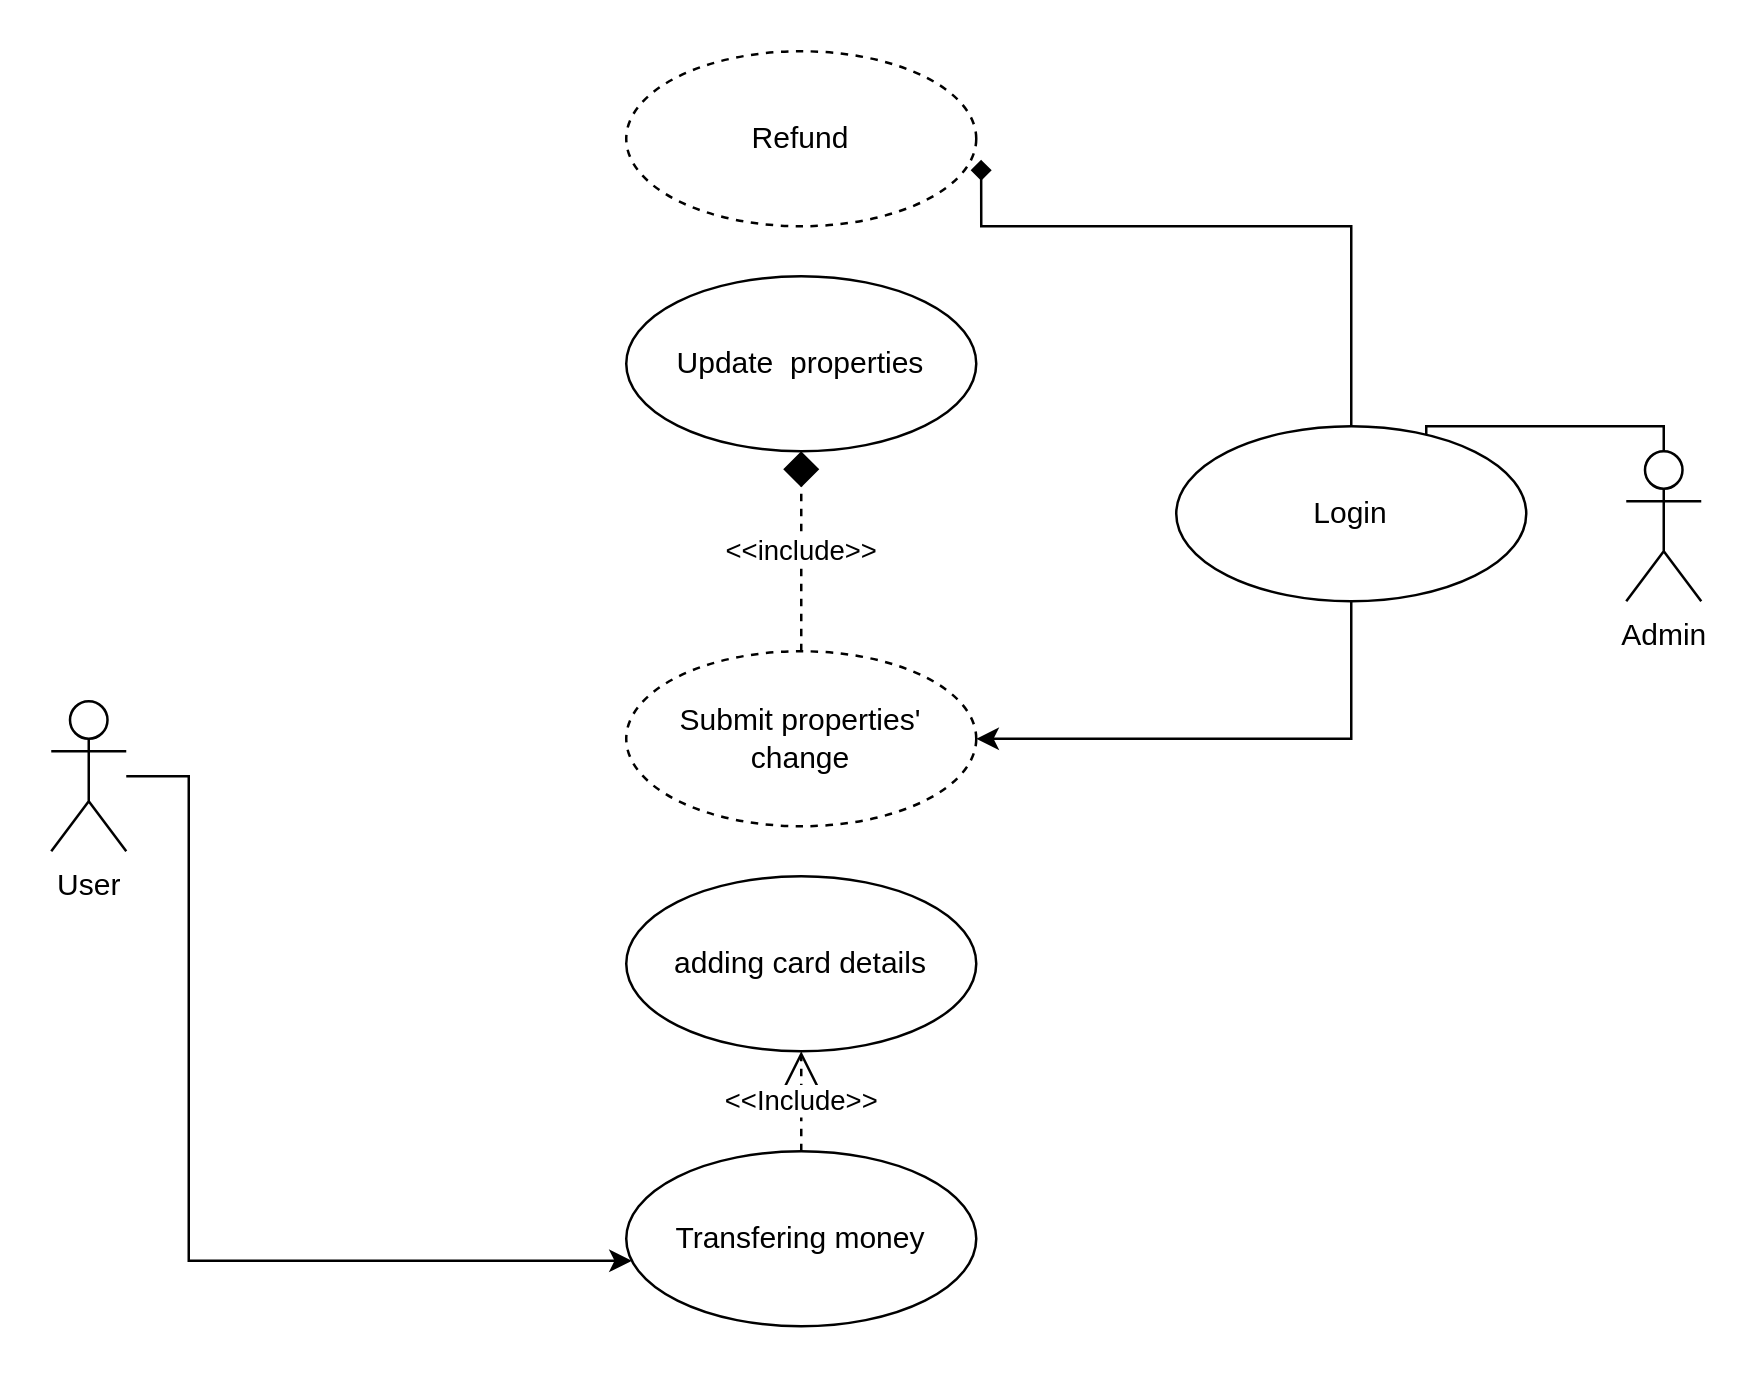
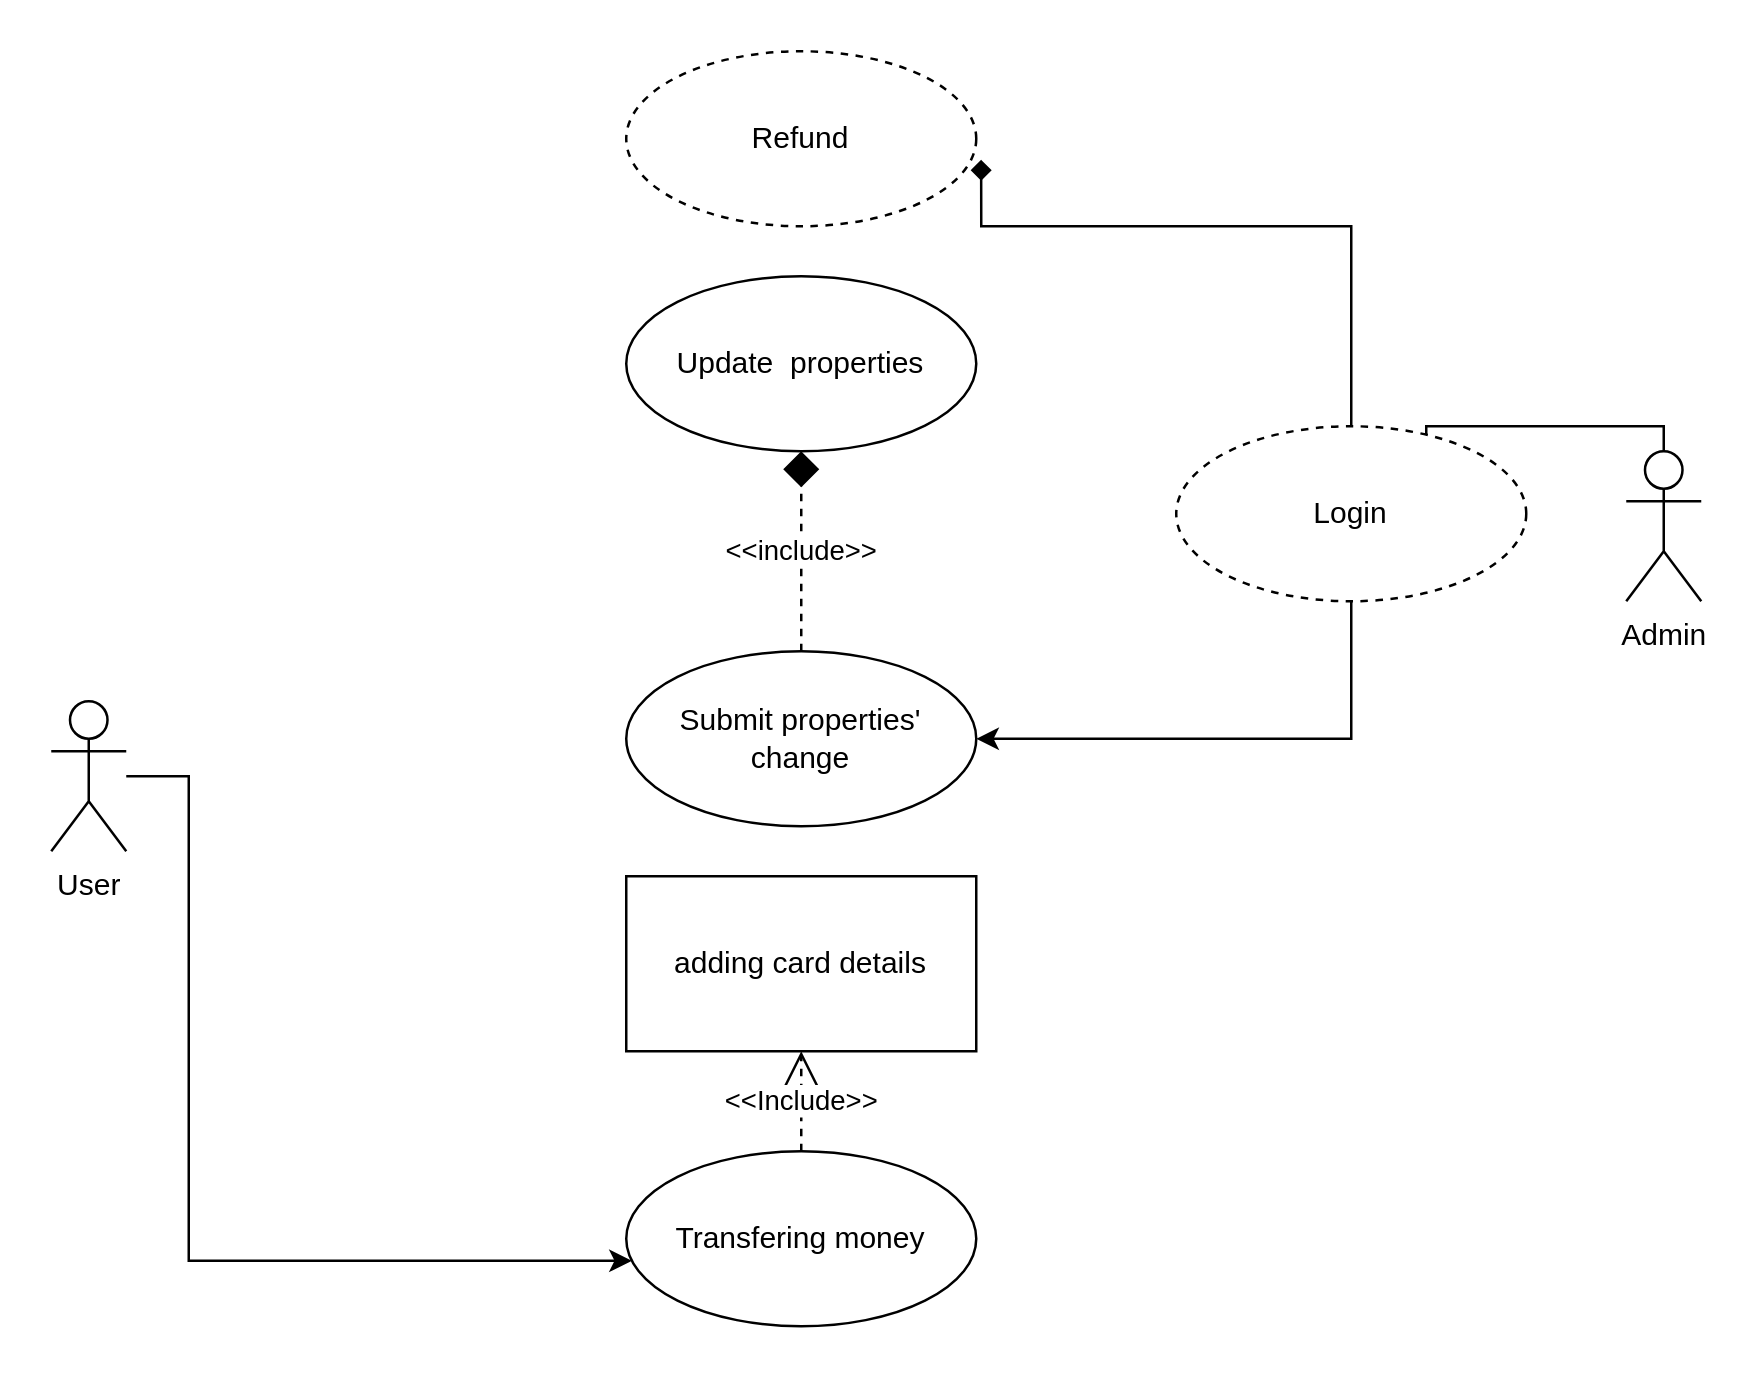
  <mxCell id="0" />
  <mxCell id="1" parent="0" />
  <mxCell id="2" style="edgeStyle=orthogonalEdgeStyle;rounded=0;orthogonalLoop=1;jettySize=auto;html=1;entryX=0.016;entryY=0.626;entryDx=0;entryDy=0;entryPerimeter=0;" parent="1" source="3" target="14" edge="1"><mxGeometry relative="1" as="geometry"><mxPoint x="250" y="480" as="targetPoint" /><Array as="points"><mxPoint x="75" y="504" /></Array></mxGeometry></mxCell>
  <mxCell id="3" value="User" style="shape=umlActor;verticalLabelPosition=bottom;verticalAlign=top;html=1;outlineConnect=0;" parent="1" vertex="1"><mxGeometry x="20" y="280" width="30" height="60" as="geometry" /></mxCell>
  <mxCell id="4" style="edgeStyle=orthogonalEdgeStyle;rounded=0;orthogonalLoop=1;jettySize=auto;html=1;entryX=1;entryY=0.5;entryDx=0;entryDy=0;" parent="1" source="5" target="7" edge="1"><mxGeometry relative="1" as="geometry"><Array as="points"><mxPoint x="645" y="170" /><mxPoint x="570" y="170" /><mxPoint x="570" y="65" /></Array></mxGeometry></mxCell>
  <mxCell id="5" value="Admin" style="shape=umlActor;verticalLabelPosition=bottom;verticalAlign=top;html=1;outlineConnect=0;" parent="1" vertex="1"><mxGeometry x="650" y="180" width="30" height="60" as="geometry" /></mxCell>
  <mxCell id="6" style="edgeStyle=orthogonalEdgeStyle;rounded=0;orthogonalLoop=1;jettySize=auto;html=1;entryX=1.014;entryY=0.62;entryDx=0;entryDy=0;entryPerimeter=0;endArrow=diamond;" parent="1" source="7" target="12" edge="1"><mxGeometry relative="1" as="geometry"><Array as="points"><mxPoint x="540" y="90" /><mxPoint x="392" y="90" /></Array></mxGeometry></mxCell>
- <mxCell id="7" value="Login" style="ellipse;whiteSpace=wrap;html=1;" parent="1" vertex="1"><mxGeometry x="470" y="170" width="140" height="70" as="geometry" /></mxCell>
+ <mxCell id="7" value="Login" style="ellipse;whiteSpace=wrap;html=1;dashed=1;" parent="1" vertex="1"><mxGeometry x="470" y="170" width="140" height="70" as="geometry" /></mxCell>
  <mxCell id="8" value="Update&amp;nbsp; properties" style="ellipse;whiteSpace=wrap;html=1;" parent="1" vertex="1"><mxGeometry x="250" y="110" width="140" height="70" as="geometry" /></mxCell>
- <mxCell id="9" value="Submit properties' change" style="ellipse;whiteSpace=wrap;html=1;dashed=1;" parent="1" vertex="1"><mxGeometry x="250" y="260" width="140" height="70" as="geometry" /></mxCell>
+ <mxCell id="9" value="Submit properties' change" style="ellipse;whiteSpace=wrap;html=1;" parent="1" vertex="1"><mxGeometry x="250" y="260" width="140" height="70" as="geometry" /></mxCell>
  <mxCell id="10" style="edgeStyle=orthogonalEdgeStyle;rounded=0;orthogonalLoop=1;jettySize=auto;html=1;entryX=1;entryY=0.5;entryDx=0;entryDy=0;exitX=0.5;exitY=1;exitDx=0;exitDy=0;" parent="1" source="7" target="9" edge="1"><mxGeometry relative="1" as="geometry"><mxPoint x="650" y="220" as="sourcePoint" /><mxPoint x="400" y="75" as="targetPoint" /><Array as="points"><mxPoint x="540" y="295" /></Array></mxGeometry></mxCell>
  <mxCell id="11" value="&amp;lt;&amp;lt;include&amp;gt;&amp;gt;" style="endArrow=diamond;endSize=12;dashed=1;html=1;rounded=0;edgeStyle=orthogonalEdgeStyle;exitX=0.5;exitY=0;exitDx=0;exitDy=0;" parent="1" source="9" target="8" edge="1"><mxGeometry width="160" relative="1" as="geometry"><mxPoint x="320" y="250" as="sourcePoint" /><mxPoint x="430" y="190" as="targetPoint" /><Array as="points" /></mxGeometry></mxCell>
  <mxCell id="12" value="Refund" style="ellipse;whiteSpace=wrap;html=1;dashed=1;" parent="1" vertex="1"><mxGeometry x="250" y="20" width="140" height="70" as="geometry" /></mxCell>
- <mxCell id="13" value="adding card details" style="ellipse;whiteSpace=wrap;html=1;" parent="1" vertex="1"><mxGeometry x="250" y="350" width="140" height="70" as="geometry" /></mxCell>
+ <mxCell id="13" value="adding card details" style="whiteSpace=wrap;html=1;rounded=0;" parent="1" vertex="1"><mxGeometry x="250" y="350" width="140" height="70" as="geometry" /></mxCell>
  <mxCell id="14" value="Transfering money" style="ellipse;whiteSpace=wrap;html=1;" parent="1" vertex="1"><mxGeometry x="250" y="460" width="140" height="70" as="geometry" /></mxCell>
  <mxCell id="15" value="&amp;lt;&amp;lt;Include&amp;gt;&amp;gt;&lt;br&gt;" style="endArrow=open;endSize=12;dashed=1;html=1;rounded=0;edgeStyle=orthogonalEdgeStyle;exitX=0.5;exitY=0;exitDx=0;exitDy=0;entryX=0.5;entryY=1;entryDx=0;entryDy=0;" parent="1" source="14" edge="1" target="13"><mxGeometry width="160" relative="1" as="geometry"><mxPoint x="320" y="300" as="sourcePoint" /><mxPoint x="340" y="410" as="targetPoint" /></mxGeometry></mxCell>
